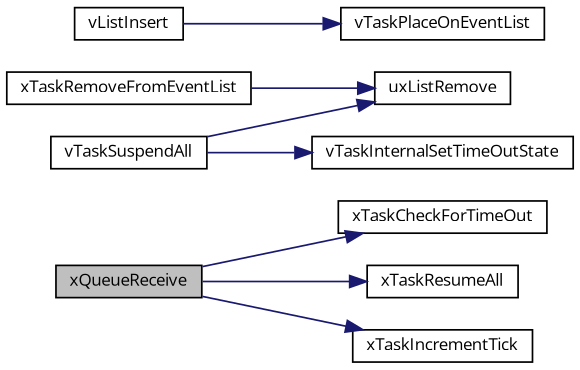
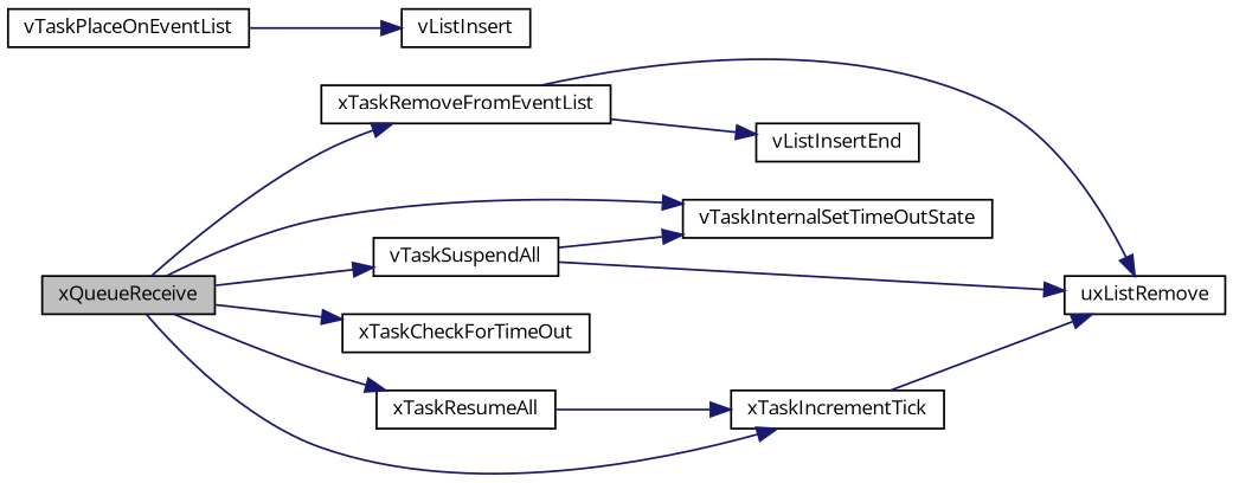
  digraph {
    fontname="Open Sans"
    rankdir=LR
    node [color=black fillcolor=white fontname="Open Sans" fontsize=10 shape=record style=filled]
    edge [color=midnightblue fontname="Open Sans" fontsize=10 labelfontname=Helvetica labelfontsize=10 style=solid]
    n1 [fillcolor=grey75 fontcolor=black height=0.2 label=xQueueReceive width=0.4]
    n2 [height=0.2 label=xTaskRemoveFromEventList width=0.4]
    n3 [height=0.2 label=vTaskInternalSetTimeOutState width=0.4]
    n4 [height=0.2 label=vTaskSuspendAll width=0.4]
    n5 [height=0.2 label=xTaskCheckForTimeOut width=0.4]
    n6 [height=0.2 label=xTaskResumeAll width=0.4]
    n7 [height=0.2 label=xTaskIncrementTick width=0.4]
    n8 [height=0.2 label=uxListRemove width=0.4]
+   n9 [height=0.2 label=vListInsertEnd width=0.4]
    n10 [height=0.2 label=vTaskPlaceOnEventList width=0.4]
    n11 [height=0.2 label=vListInsert width=0.4]
+   n1 -> n2
+   n1 -> n3
+   n1 -> n4
    n1 -> n5
    n1 -> n6
    n1 -> n7
    n2 -> n8
+   n2 -> n9
    n4 -> n3
    n4 -> n8
-   n11 -> n10
+   n6 -> n7
+   n7 -> n8
+   n10 -> n11
  }
